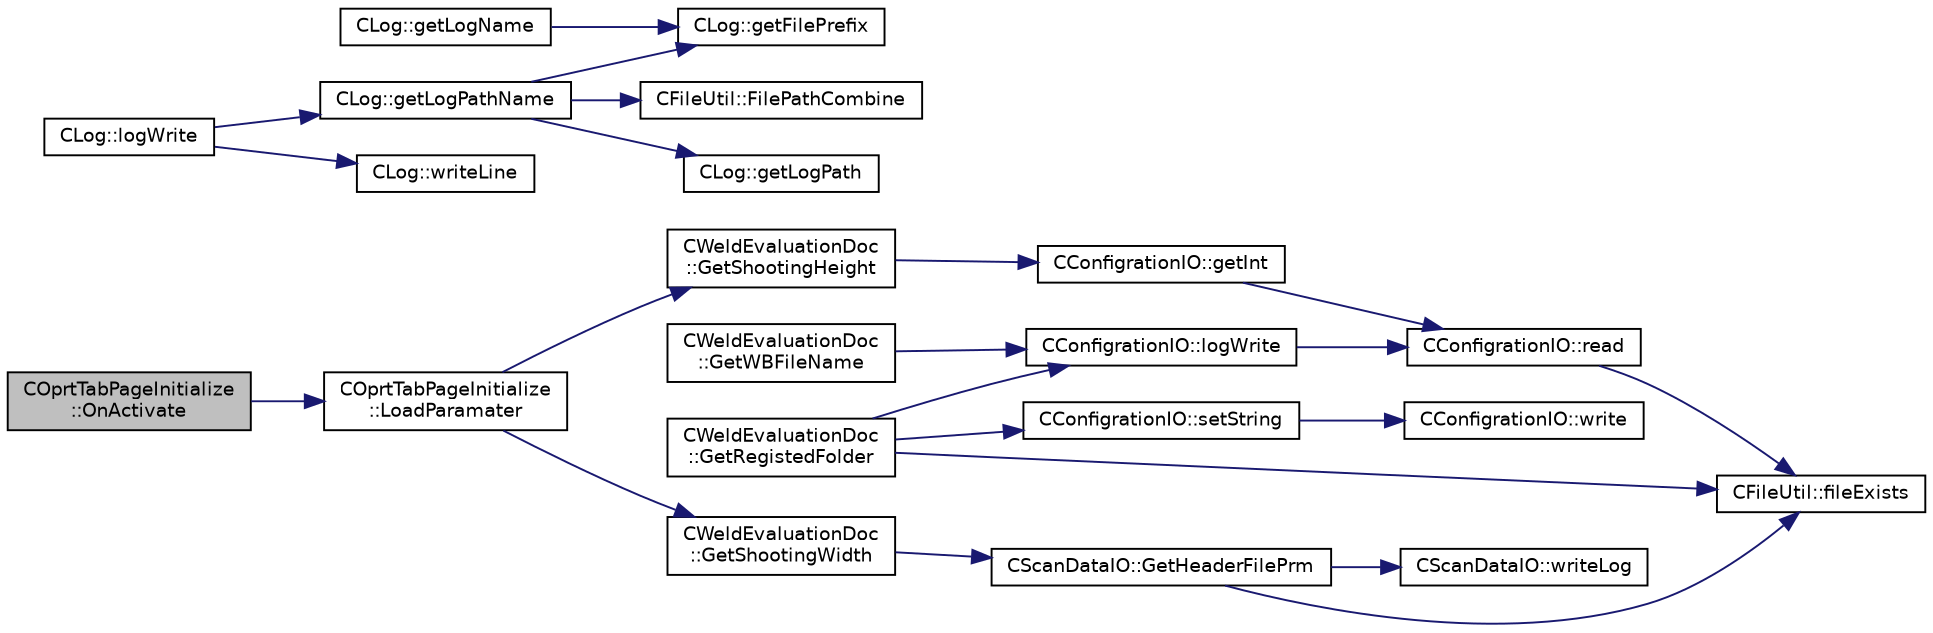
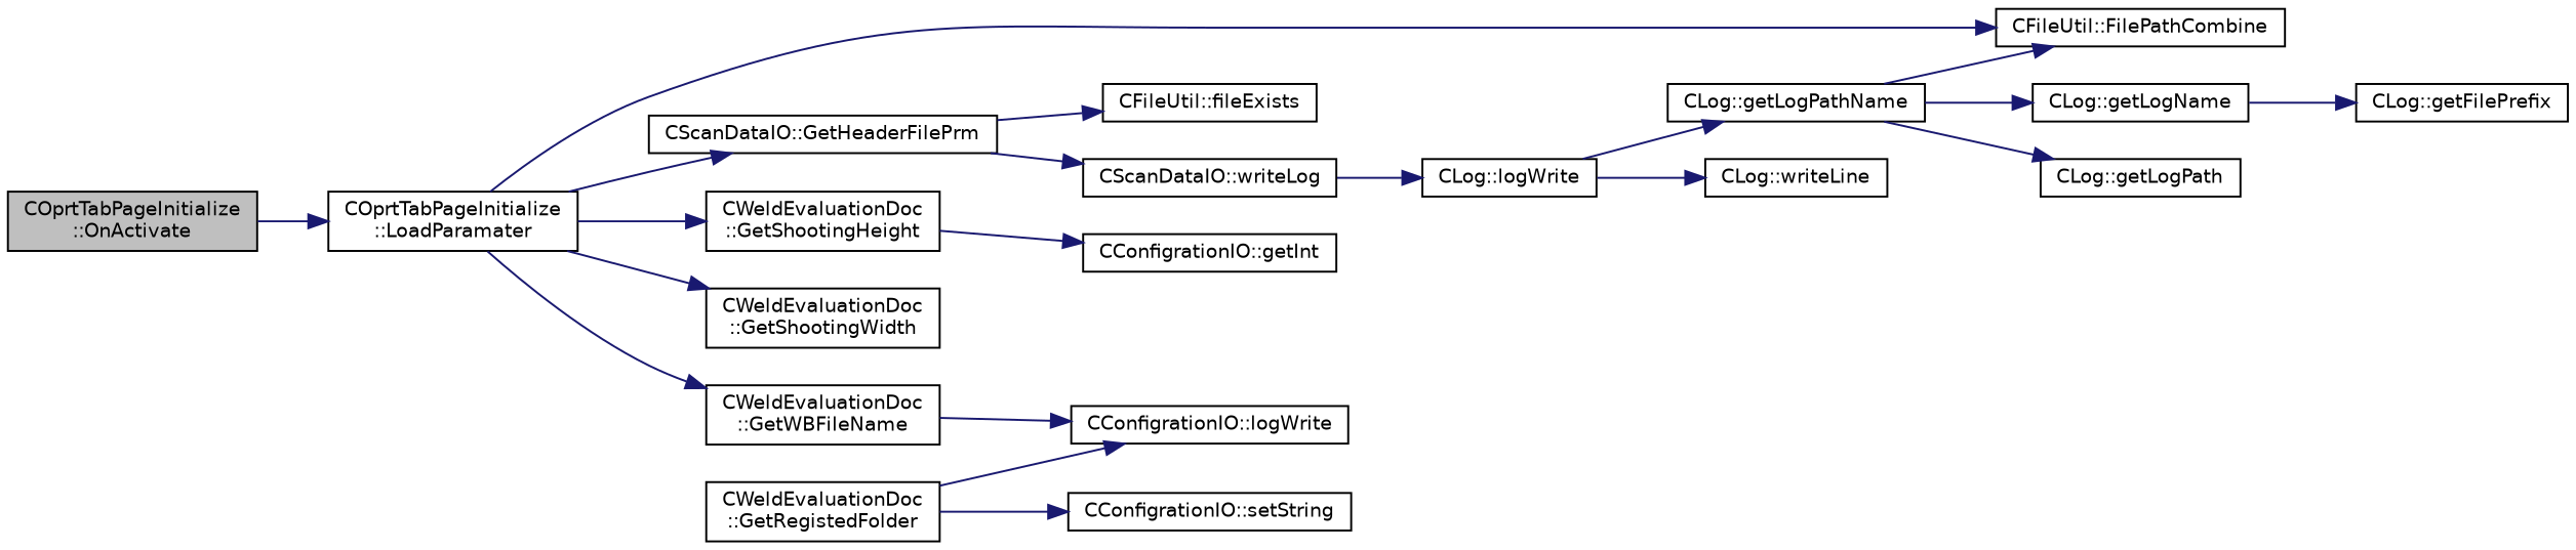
  digraph {
    rankdir=LR
    node [color=black fillcolor=white fontname=Helvetica fontsize=10 shape=record style=filled]
    edge [color=midnightblue fontname=Helvetica fontsize=10 labelfontname=Helvetica labelfontsize=10 style=solid]
    n1 [fillcolor=grey75 fontcolor=black height=0.2 label="COprtTabPageInitialize\l::OnActivate" width=0.4]
    n2 [height=0.2 label="COprtTabPageInitialize\l::LoadParamater" width=0.4]
    n3 [height=0.2 label="CFileUtil::FilePathCombine" width=0.4]
    n4 [height=0.2 label="CScanDataIO::GetHeaderFilePrm" width=0.4]
    n5 [height=0.2 label="CWeldEvaluationDoc\l::GetShootingHeight" width=0.4]
    n6 [height=0.2 label="CWeldEvaluationDoc\l::GetShootingWidth" width=0.4]
    n7 [height=0.2 label="CWeldEvaluationDoc\l::GetWBFileName" width=0.4]
    n8 [height=0.2 label="CFileUtil::fileExists" width=0.4]
    n9 [height=0.2 label="CScanDataIO::writeLog" width=0.4]
    n10 [height=0.2 label="CWeldEvaluationDoc\l::GetRegistedFolder" width=0.4]
    n11 [height=0.2 label="CConfigrationIO::logWrite" width=0.4]
    n12 [height=0.2 label="CConfigrationIO::setString" width=0.4]
    n13 [height=0.2 label="CConfigrationIO::getInt" width=0.4]
    n14 [height=0.2 label="CLog::logWrite" width=0.4]
    n15 [height=0.2 label="CLog::getLogPathName" width=0.4]
    n16 [height=0.2 label="CLog::writeLine" width=0.4]
    n17 [height=0.2 label="CLog::getLogName" width=0.4]
    n18 [height=0.2 label="CLog::getLogPath" width=0.4]
    n19 [height=0.2 label="CLog::getFilePrefix" width=0.4]
-   n20 [height=0.2 label="CConfigrationIO::read" width=0.4]
-   n21 [height=0.2 label="CConfigrationIO::write" width=0.4]
    n1 -> n2
-   n6 -> n4
+   n2 -> n3
+   n2 -> n4
    n2 -> n5
    n2 -> n6
+   n2 -> n7
    n4 -> n8
    n4 -> n9
    n5 -> n13
    n7 -> n11
-   n10 -> n8
+   n9 -> n14
    n10 -> n11
    n10 -> n12
-   n11 -> n20
-   n12 -> n21
-   n13 -> n20
    n14 -> n15
    n14 -> n16
    n15 -> n3
-   n15 -> n19
+   n15 -> n17
    n15 -> n18
    n17 -> n19
-   n20 -> n8
  }
